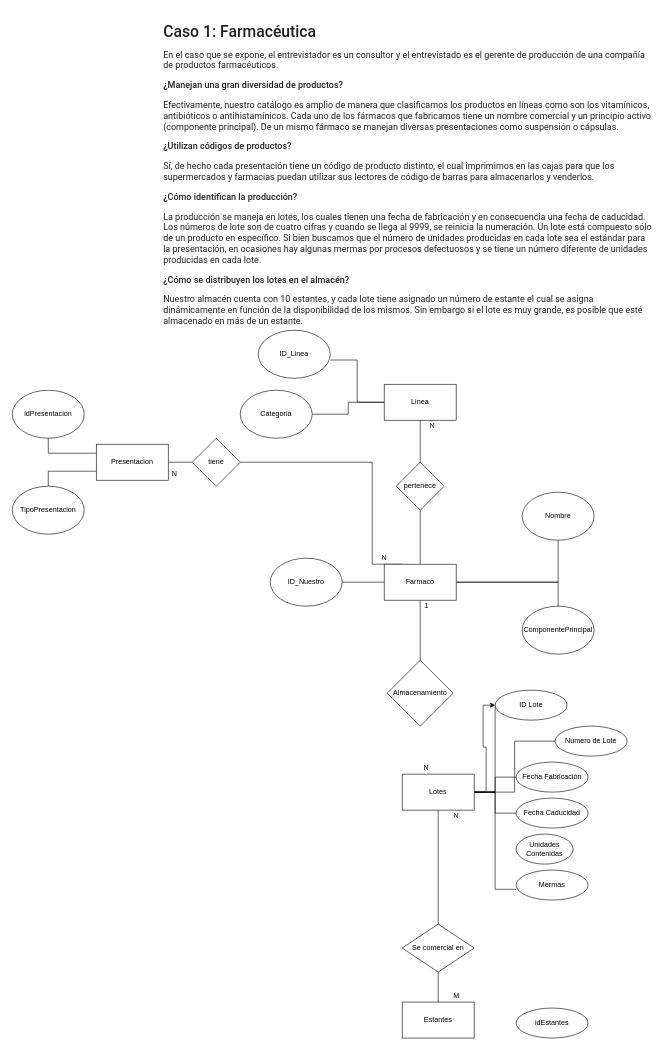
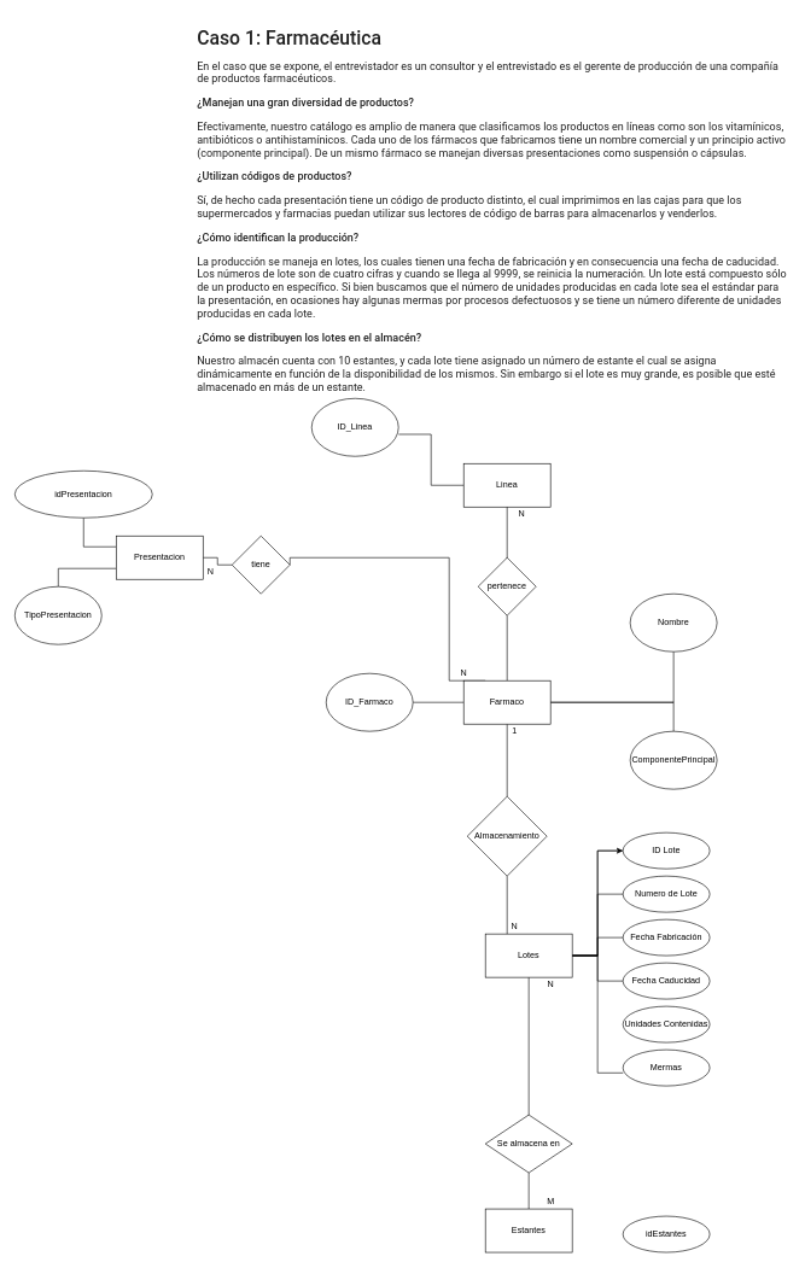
  <mxCell id="0" />
  <mxCell id="1" parent="0" />
  <mxCell id="2" value="&lt;h5 style=&quot;box-sizing: inherit; font-weight: 400; line-height: 27.06px; font-size: 1.64rem; margin: 0.82rem 0px 0.656rem; color: rgba(0, 0, 0, 0.87); font-family: roboto, sans-serif; font-style: normal; letter-spacing: normal; text-align: left; text-indent: 0px; text-transform: none; word-spacing: 0px;&quot;&gt;&lt;strong style=&quot;box-sizing: inherit ; font-weight: 500&quot;&gt;Caso 1: Farmacéutica&lt;/strong&gt;&lt;/h5&gt;&lt;p style=&quot;box-sizing: inherit; color: rgba(0, 0, 0, 0.87); font-family: roboto, sans-serif; font-size: 15px; font-style: normal; font-weight: 400; letter-spacing: normal; text-align: left; text-indent: 0px; text-transform: none; word-spacing: 0px;&quot;&gt;En el caso que se expone, el entrevistador es un consultor y el entrevistado es el gerente de producción de una compañía de productos farmacéuticos.&lt;/p&gt;&lt;strong style=&quot;box-sizing: inherit; font-weight: 500; color: rgba(0, 0, 0, 0.87); font-family: roboto, sans-serif; font-size: 15px; font-style: normal; letter-spacing: normal; text-align: left; text-indent: 0px; text-transform: none; word-spacing: 0px;&quot;&gt;¿Manejan una gran diversidad de productos?&lt;/strong&gt;&lt;span style=&quot;color: rgba(0, 0, 0, 0.87); font-family: roboto, sans-serif; font-size: 15px; font-style: normal; font-weight: 400; letter-spacing: normal; text-align: left; text-indent: 0px; text-transform: none; word-spacing: 0px; background-color: rgb(255, 255, 255); display: inline; float: none;&quot;&gt;&lt;/span&gt;&lt;p style=&quot;box-sizing: inherit; color: rgba(0, 0, 0, 0.87); font-family: roboto, sans-serif; font-size: 15px; font-style: normal; font-weight: 400; letter-spacing: normal; text-align: left; text-indent: 0px; text-transform: none; word-spacing: 0px;&quot;&gt;Efectivamente, nuestro catálogo es amplio de manera que clasificamos los productos en líneas como son los vitamínicos, antibióticos o antihistamínicos. Cada uno de los fármacos que fabricamos tiene un nombre comercial y un principio activo (componente principal). De un mismo fármaco se manejan diversas presentaciones como suspensión o cápsulas.&lt;/p&gt;&lt;strong style=&quot;box-sizing: inherit; font-weight: 500; color: rgba(0, 0, 0, 0.87); font-family: roboto, sans-serif; font-size: 15px; font-style: normal; letter-spacing: normal; text-align: left; text-indent: 0px; text-transform: none; word-spacing: 0px;&quot;&gt;¿Utilizan códigos de productos?&lt;/strong&gt;&lt;span style=&quot;color: rgba(0, 0, 0, 0.87); font-family: roboto, sans-serif; font-size: 15px; font-style: normal; font-weight: 400; letter-spacing: normal; text-align: left; text-indent: 0px; text-transform: none; word-spacing: 0px; background-color: rgb(255, 255, 255); display: inline; float: none;&quot;&gt;&lt;/span&gt;&lt;p style=&quot;box-sizing: inherit; color: rgba(0, 0, 0, 0.87); font-family: roboto, sans-serif; font-size: 15px; font-style: normal; font-weight: 400; letter-spacing: normal; text-align: left; text-indent: 0px; text-transform: none; word-spacing: 0px;&quot;&gt;Sí, de hecho cada presentación tiene un código de producto distinto, el cual imprimimos en las cajas para que los supermercados y farmacias puedan utilizar sus lectores de código de barras para almacenarlos y venderlos.&lt;/p&gt;&lt;strong style=&quot;box-sizing: inherit; font-weight: 500; color: rgba(0, 0, 0, 0.87); font-family: roboto, sans-serif; font-size: 15px; font-style: normal; letter-spacing: normal; text-align: left; text-indent: 0px; text-transform: none; word-spacing: 0px;&quot;&gt;¿Cómo identifican la producción?&lt;/strong&gt;&lt;span style=&quot;color: rgba(0, 0, 0, 0.87); font-family: roboto, sans-serif; font-size: 15px; font-style: normal; font-weight: 400; letter-spacing: normal; text-align: left; text-indent: 0px; text-transform: none; word-spacing: 0px; background-color: rgb(255, 255, 255); display: inline; float: none;&quot;&gt;&lt;/span&gt;&lt;p style=&quot;box-sizing: inherit; color: rgba(0, 0, 0, 0.87); font-family: roboto, sans-serif; font-size: 15px; font-style: normal; font-weight: 400; letter-spacing: normal; text-align: left; text-indent: 0px; text-transform: none; word-spacing: 0px;&quot;&gt;La producción se maneja en lotes, los cuales tienen una fecha de fabricación y en consecuencia una fecha de caducidad. Los números de lote son de cuatro cifras y cuando se llega al 9999, se reinicia la numeración. Un lote está compuesto sólo de un producto en específico. Si bien buscamos que el número de unidades producidas en cada lote sea el estándar para la presentación, en ocasiones hay algunas mermas por procesos defectuosos y se tiene un número diferente de unidades producidas en cada lote.&lt;/p&gt;&lt;strong style=&quot;box-sizing: inherit; font-weight: 500; color: rgba(0, 0, 0, 0.87); font-family: roboto, sans-serif; font-size: 15px; font-style: normal; letter-spacing: normal; text-align: left; text-indent: 0px; text-transform: none; word-spacing: 0px;&quot;&gt;¿Cómo se distribuyen los lotes en el almacén?&lt;/strong&gt;&lt;span style=&quot;color: rgba(0, 0, 0, 0.87); font-family: roboto, sans-serif; font-size: 15px; font-style: normal; font-weight: 400; letter-spacing: normal; text-align: left; text-indent: 0px; text-transform: none; word-spacing: 0px; background-color: rgb(255, 255, 255); display: inline; float: none;&quot;&gt;&lt;/span&gt;&lt;p style=&quot;box-sizing: inherit; color: rgba(0, 0, 0, 0.87); font-family: roboto, sans-serif; font-size: 15px; font-style: normal; font-weight: 400; letter-spacing: normal; text-align: left; text-indent: 0px; text-transform: none; word-spacing: 0px;&quot;&gt;Nuestro almacén cuenta con 10 estantes, y cada lote tiene asignado un número de estante el cual se asigna dinámicamente en función de la disponibilidad de los mismos. Sin embargo si el lote es muy grande, es posible que esté almacenado en más de un estante.&lt;/p&gt;" style="text;whiteSpace=wrap;html=1;" parent="1" vertex="1"><mxGeometry x="270" y="20" width="820" height="530" as="geometry" /></mxCell>
  <mxCell id="3" style="edgeStyle=orthogonalEdgeStyle;rounded=0;orthogonalLoop=1;jettySize=auto;html=1;entryX=1.002;entryY=0.62;entryDx=0;entryDy=0;entryPerimeter=0;endArrow=none;endFill=0;" parent="1" source="5" target="6" edge="1"><mxGeometry relative="1" as="geometry" /></mxCell>
- <mxCell id="4" style="edgeStyle=orthogonalEdgeStyle;rounded=0;orthogonalLoop=1;jettySize=auto;html=1;endArrow=none;endFill=0;" parent="1" source="5" target="7" edge="1"><mxGeometry relative="1" as="geometry" /></mxCell>
  <mxCell id="5" value="Linea" style="rounded=0;whiteSpace=wrap;html=1;" parent="1" vertex="1"><mxGeometry x="640" y="640" width="120" height="60" as="geometry" /></mxCell>
  <mxCell id="6" value="ID_Linea" style="ellipse;whiteSpace=wrap;html=1;" parent="1" vertex="1"><mxGeometry x="430" y="550" width="120" height="80" as="geometry" /></mxCell>
- <mxCell id="7" value="Categoria" style="ellipse;whiteSpace=wrap;html=1;" parent="1" vertex="1"><mxGeometry x="400" y="650" width="120" height="80" as="geometry" /></mxCell>
  <mxCell id="8" value="" style="endArrow=none;html=1;entryX=0.5;entryY=1;entryDx=0;entryDy=0;" parent="1" target="5" edge="1"><mxGeometry width="50" height="50" relative="1" as="geometry"><mxPoint x="700" y="780" as="sourcePoint" /><mxPoint x="750" y="730" as="targetPoint" /></mxGeometry></mxCell>
  <mxCell id="9" style="edgeStyle=orthogonalEdgeStyle;rounded=0;orthogonalLoop=1;jettySize=auto;html=1;entryX=0;entryY=0.5;entryDx=0;entryDy=0;" parent="1" source="15" target="25" edge="1"><mxGeometry relative="1" as="geometry" /></mxCell>
  <mxCell id="10" style="edgeStyle=orthogonalEdgeStyle;rounded=0;orthogonalLoop=1;jettySize=auto;html=1;entryX=0;entryY=0.5;entryDx=0;entryDy=0;endArrow=none;endFill=0;" parent="1" source="15" target="25" edge="1"><mxGeometry relative="1" as="geometry"><Array as="points"><mxPoint x="825" y="1320" /><mxPoint x="825" y="1175" /></Array></mxGeometry></mxCell>
  <mxCell id="11" style="edgeStyle=orthogonalEdgeStyle;rounded=0;orthogonalLoop=1;jettySize=auto;html=1;entryX=0;entryY=0.5;entryDx=0;entryDy=0;endArrow=none;endFill=0;" parent="1" source="15" target="28" edge="1"><mxGeometry relative="1" as="geometry" /></mxCell>
  <mxCell id="12" style="edgeStyle=orthogonalEdgeStyle;rounded=0;orthogonalLoop=1;jettySize=auto;html=1;entryX=0;entryY=0.5;entryDx=0;entryDy=0;endArrow=none;endFill=0;" parent="1" source="15" target="29" edge="1"><mxGeometry relative="1" as="geometry" /></mxCell>
  <mxCell id="13" style="edgeStyle=orthogonalEdgeStyle;rounded=0;orthogonalLoop=1;jettySize=auto;html=1;entryX=0.002;entryY=0.64;entryDx=0;entryDy=0;entryPerimeter=0;endArrow=none;endFill=0;" parent="1" source="15" target="50" edge="1"><mxGeometry relative="1" as="geometry" /></mxCell>
  <mxCell id="14" style="edgeStyle=orthogonalEdgeStyle;rounded=0;orthogonalLoop=1;jettySize=auto;html=1;exitX=0.5;exitY=1;exitDx=0;exitDy=0;entryX=0.5;entryY=0.25;entryDx=0;entryDy=0;entryPerimeter=0;" parent="1" source="15" target="43" edge="1"><mxGeometry relative="1" as="geometry" /></mxCell>
  <mxCell id="15" value="Lotes" style="rounded=0;whiteSpace=wrap;html=1;" parent="1" vertex="1"><mxGeometry x="670" y="1290" width="120" height="60" as="geometry" /></mxCell>
  <mxCell id="16" value="N" style="text;html=1;align=center;verticalAlign=middle;resizable=0;points=[];autosize=1;" parent="1" vertex="1"><mxGeometry x="710" y="700" width="20" height="20" as="geometry" /></mxCell>
  <mxCell id="17" value="" style="edgeStyle=orthogonalEdgeStyle;rounded=0;orthogonalLoop=1;jettySize=auto;html=1;endArrow=none;endFill=0;" parent="1" source="18" target="24" edge="1"><mxGeometry relative="1" as="geometry" /></mxCell>
  <mxCell id="18" value="pertenece" style="rhombus;whiteSpace=wrap;html=1;" parent="1" vertex="1"><mxGeometry x="660" y="770" width="80" height="80" as="geometry" /></mxCell>
  <mxCell id="19" style="edgeStyle=orthogonalEdgeStyle;rounded=0;orthogonalLoop=1;jettySize=auto;html=1;endArrow=none;endFill=0;" parent="1" source="24" target="27" edge="1"><mxGeometry relative="1" as="geometry" /></mxCell>
  <mxCell id="20" style="edgeStyle=orthogonalEdgeStyle;rounded=0;orthogonalLoop=1;jettySize=auto;html=1;endArrow=none;endFill=0;entryX=1;entryY=0.5;entryDx=0;entryDy=0;" parent="1" source="24" target="30" edge="1"><mxGeometry relative="1" as="geometry"><mxPoint x="510" y="890" as="targetPoint" /></mxGeometry></mxCell>
  <mxCell id="21" style="edgeStyle=orthogonalEdgeStyle;rounded=0;orthogonalLoop=1;jettySize=auto;html=1;exitX=0.25;exitY=0;exitDx=0;exitDy=0;entryX=1;entryY=0.5;entryDx=0;entryDy=0;endArrow=none;endFill=0;" parent="1" source="24" target="33" edge="1"><mxGeometry relative="1" as="geometry"><Array as="points"><mxPoint x="620" y="940" /><mxPoint x="620" y="770" /></Array></mxGeometry></mxCell>
  <mxCell id="22" value="" style="edgeStyle=orthogonalEdgeStyle;rounded=0;orthogonalLoop=1;jettySize=auto;html=1;endArrow=none;endFill=0;" parent="1" source="24" target="39" edge="1"><mxGeometry relative="1" as="geometry" /></mxCell>
  <mxCell id="23" value="" style="edgeStyle=orthogonalEdgeStyle;rounded=0;orthogonalLoop=1;jettySize=auto;html=1;endArrow=none;endFill=0;" parent="1" source="24" target="41" edge="1"><mxGeometry relative="1" as="geometry" /></mxCell>
  <mxCell id="24" value="Farmaco" style="whiteSpace=wrap;html=1;" parent="1" vertex="1"><mxGeometry x="640" y="940" width="120" height="60" as="geometry" /></mxCell>
- <mxCell id="25" value="ID Lote" style="ellipse;whiteSpace=wrap;html=1;" parent="1" vertex="1"><mxGeometry x="825" y="1150" width="120" height="50" as="geometry" /></mxCell>
- <mxCell id="26" value="Numero de Lote" style="ellipse;whiteSpace=wrap;html=1;" parent="1" vertex="1"><mxGeometry x="925" y="1210" width="120" height="50" as="geometry" /></mxCell>
+ <mxCell id="25" value="ID Lote" style="ellipse;whiteSpace=wrap;html=1;" parent="1" vertex="1"><mxGeometry x="860" y="1150" width="120" height="50" as="geometry" /></mxCell>
+ <mxCell id="26" value="Numero de Lote" style="ellipse;whiteSpace=wrap;html=1;" parent="1" vertex="1"><mxGeometry x="860" y="1210" width="120" height="50" as="geometry" /></mxCell>
  <mxCell id="27" value="Nombre" style="ellipse;whiteSpace=wrap;html=1;" parent="1" vertex="1"><mxGeometry x="870" y="820" width="120" height="80" as="geometry" /></mxCell>
  <mxCell id="28" value="Fecha Fabricación" style="ellipse;whiteSpace=wrap;html=1;" parent="1" vertex="1"><mxGeometry x="860" y="1270" width="120" height="50" as="geometry" /></mxCell>
  <mxCell id="29" value="Fecha Caducidad" style="ellipse;whiteSpace=wrap;html=1;" parent="1" vertex="1"><mxGeometry x="860" y="1330" width="120" height="50" as="geometry" /></mxCell>
- <mxCell id="30" value="ID_Nuestro" style="ellipse;whiteSpace=wrap;html=1;" parent="1" vertex="1"><mxGeometry x="450" y="930" width="120" height="80" as="geometry" /></mxCell>
- <mxCell id="31" value="Unidades Contenidas" style="ellipse;whiteSpace=wrap;html=1;" parent="1" vertex="1"><mxGeometry x="860" y="1390" width="95" height="50" as="geometry" /></mxCell>
+ <mxCell id="30" value="ID_Farmaco" style="ellipse;whiteSpace=wrap;html=1;" parent="1" vertex="1"><mxGeometry x="450" y="930" width="120" height="80" as="geometry" /></mxCell>
+ <mxCell id="31" value="Unidades Contenidas" style="ellipse;whiteSpace=wrap;html=1;" parent="1" vertex="1"><mxGeometry x="860" y="1390" width="120" height="50" as="geometry" /></mxCell>
  <mxCell id="32" style="edgeStyle=orthogonalEdgeStyle;rounded=0;orthogonalLoop=1;jettySize=auto;html=1;exitX=0;exitY=0.5;exitDx=0;exitDy=0;entryX=1;entryY=0.5;entryDx=0;entryDy=0;endArrow=none;endFill=0;" parent="1" source="33" target="36" edge="1"><mxGeometry relative="1" as="geometry" /></mxCell>
- <mxCell id="33" value="tiene" style="rhombus;whiteSpace=wrap;html=1;" parent="1" vertex="1"><mxGeometry x="320" y="730" width="80" height="80" as="geometry" /></mxCell>
+ <mxCell id="33" value="tiene" style="rhombus;whiteSpace=wrap;html=1;" parent="1" vertex="1"><mxGeometry x="320" y="740" width="80" height="80" as="geometry" /></mxCell>
  <mxCell id="34" style="edgeStyle=orthogonalEdgeStyle;rounded=0;orthogonalLoop=1;jettySize=auto;html=1;exitX=0;exitY=0.25;exitDx=0;exitDy=0;entryX=0.5;entryY=1;entryDx=0;entryDy=0;endArrow=none;endFill=0;" parent="1" source="36" target="37" edge="1"><mxGeometry relative="1" as="geometry" /></mxCell>
  <mxCell id="35" style="edgeStyle=orthogonalEdgeStyle;rounded=0;orthogonalLoop=1;jettySize=auto;html=1;exitX=0;exitY=0.75;exitDx=0;exitDy=0;entryX=0.5;entryY=0;entryDx=0;entryDy=0;endArrow=none;endFill=0;" parent="1" source="36" target="38" edge="1"><mxGeometry relative="1" as="geometry" /></mxCell>
  <mxCell id="36" value="Presentacion" style="rounded=0;whiteSpace=wrap;html=1;" parent="1" vertex="1"><mxGeometry x="160" y="740" width="120" height="60" as="geometry" /></mxCell>
- <mxCell id="37" value="idPresentacion" style="ellipse;whiteSpace=wrap;html=1;" parent="1" vertex="1"><mxGeometry x="20" y="650" width="120" height="80" as="geometry" /></mxCell>
+ <mxCell id="37" value="idPresentacion" style="ellipse;whiteSpace=wrap;html=1;" parent="1" vertex="1"><mxGeometry x="20" y="650" width="190" height="65" as="geometry" /></mxCell>
  <mxCell id="38" value="TipoPresentacion" style="ellipse;whiteSpace=wrap;html=1;" parent="1" vertex="1"><mxGeometry x="20" y="810" width="120" height="80" as="geometry" /></mxCell>
  <mxCell id="39" value="ComponentePrincipal" style="ellipse;whiteSpace=wrap;html=1;" parent="1" vertex="1"><mxGeometry x="870" y="1010" width="120" height="80" as="geometry" /></mxCell>
+ <mxCell id="40" style="edgeStyle=orthogonalEdgeStyle;rounded=0;orthogonalLoop=1;jettySize=auto;html=1;entryX=0.25;entryY=0;entryDx=0;entryDy=0;endArrow=none;endFill=0;" parent="1" source="41" target="15" edge="1"><mxGeometry relative="1" as="geometry" /></mxCell>
  <mxCell id="41" value="Almacenamiento" style="rhombus;whiteSpace=wrap;html=1;" parent="1" vertex="1"><mxGeometry x="645" y="1100" width="110" height="110" as="geometry" /></mxCell>
  <mxCell id="42" style="edgeStyle=orthogonalEdgeStyle;rounded=0;orthogonalLoop=1;jettySize=auto;html=1;exitX=0.5;exitY=1;exitDx=0;exitDy=0;entryX=0.5;entryY=0;entryDx=0;entryDy=0;endArrow=none;endFill=0;" parent="1" source="43" target="44" edge="1"><mxGeometry relative="1" as="geometry" /></mxCell>
- <mxCell id="43" value="Se comercial en" style="rhombus;whiteSpace=wrap;html=1;" parent="1" vertex="1"><mxGeometry x="670" y="1540" width="120" height="80" as="geometry" /></mxCell>
+ <mxCell id="43" value="Se almacena en" style="rhombus;whiteSpace=wrap;html=1;" parent="1" vertex="1"><mxGeometry x="670" y="1540" width="120" height="80" as="geometry" /></mxCell>
  <mxCell id="44" value="Estantes" style="rounded=0;whiteSpace=wrap;html=1;" parent="1" vertex="1"><mxGeometry x="670" y="1670" width="120" height="60" as="geometry" /></mxCell>
  <mxCell id="45" value="1" style="text;html=1;align=center;verticalAlign=middle;resizable=0;points=[];autosize=1;" parent="1" vertex="1"><mxGeometry x="700" y="1000" width="20" height="20" as="geometry" /></mxCell>
  <mxCell id="46" value="N" style="text;html=1;align=center;verticalAlign=middle;resizable=0;points=[];autosize=1;" parent="1" vertex="1"><mxGeometry x="700" y="1270" width="20" height="20" as="geometry" /></mxCell>
  <mxCell id="47" value="idEstantes" style="ellipse;whiteSpace=wrap;html=1;" parent="1" vertex="1"><mxGeometry x="860" y="1680" width="120" height="50" as="geometry" /></mxCell>
  <mxCell id="48" value="N" style="text;html=1;align=center;verticalAlign=middle;resizable=0;points=[];autosize=1;" parent="1" vertex="1"><mxGeometry x="630" y="920" width="20" height="20" as="geometry" /></mxCell>
  <mxCell id="49" value="N" style="text;html=1;align=center;verticalAlign=middle;resizable=0;points=[];autosize=1;" parent="1" vertex="1"><mxGeometry x="280" y="780" width="20" height="20" as="geometry" /></mxCell>
  <mxCell id="50" value="Mermas" style="ellipse;whiteSpace=wrap;html=1;" parent="1" vertex="1"><mxGeometry x="860" y="1450" width="120" height="50" as="geometry" /></mxCell>
  <mxCell id="51" style="edgeStyle=orthogonalEdgeStyle;rounded=0;orthogonalLoop=1;jettySize=auto;html=1;entryX=0;entryY=0.5;entryDx=0;entryDy=0;endArrow=none;endFill=0;" parent="1" source="15" target="26" edge="1"><mxGeometry relative="1" as="geometry" /></mxCell>
  <mxCell id="52" value="M" style="text;html=1;align=center;verticalAlign=middle;resizable=0;points=[];autosize=1;" parent="1" vertex="1"><mxGeometry x="745" y="1650" width="30" height="20" as="geometry" /></mxCell>
  <mxCell id="53" value="N" style="text;html=1;align=center;verticalAlign=middle;resizable=0;points=[];autosize=1;" parent="1" vertex="1"><mxGeometry x="750" y="1350" width="20" height="20" as="geometry" /></mxCell>
